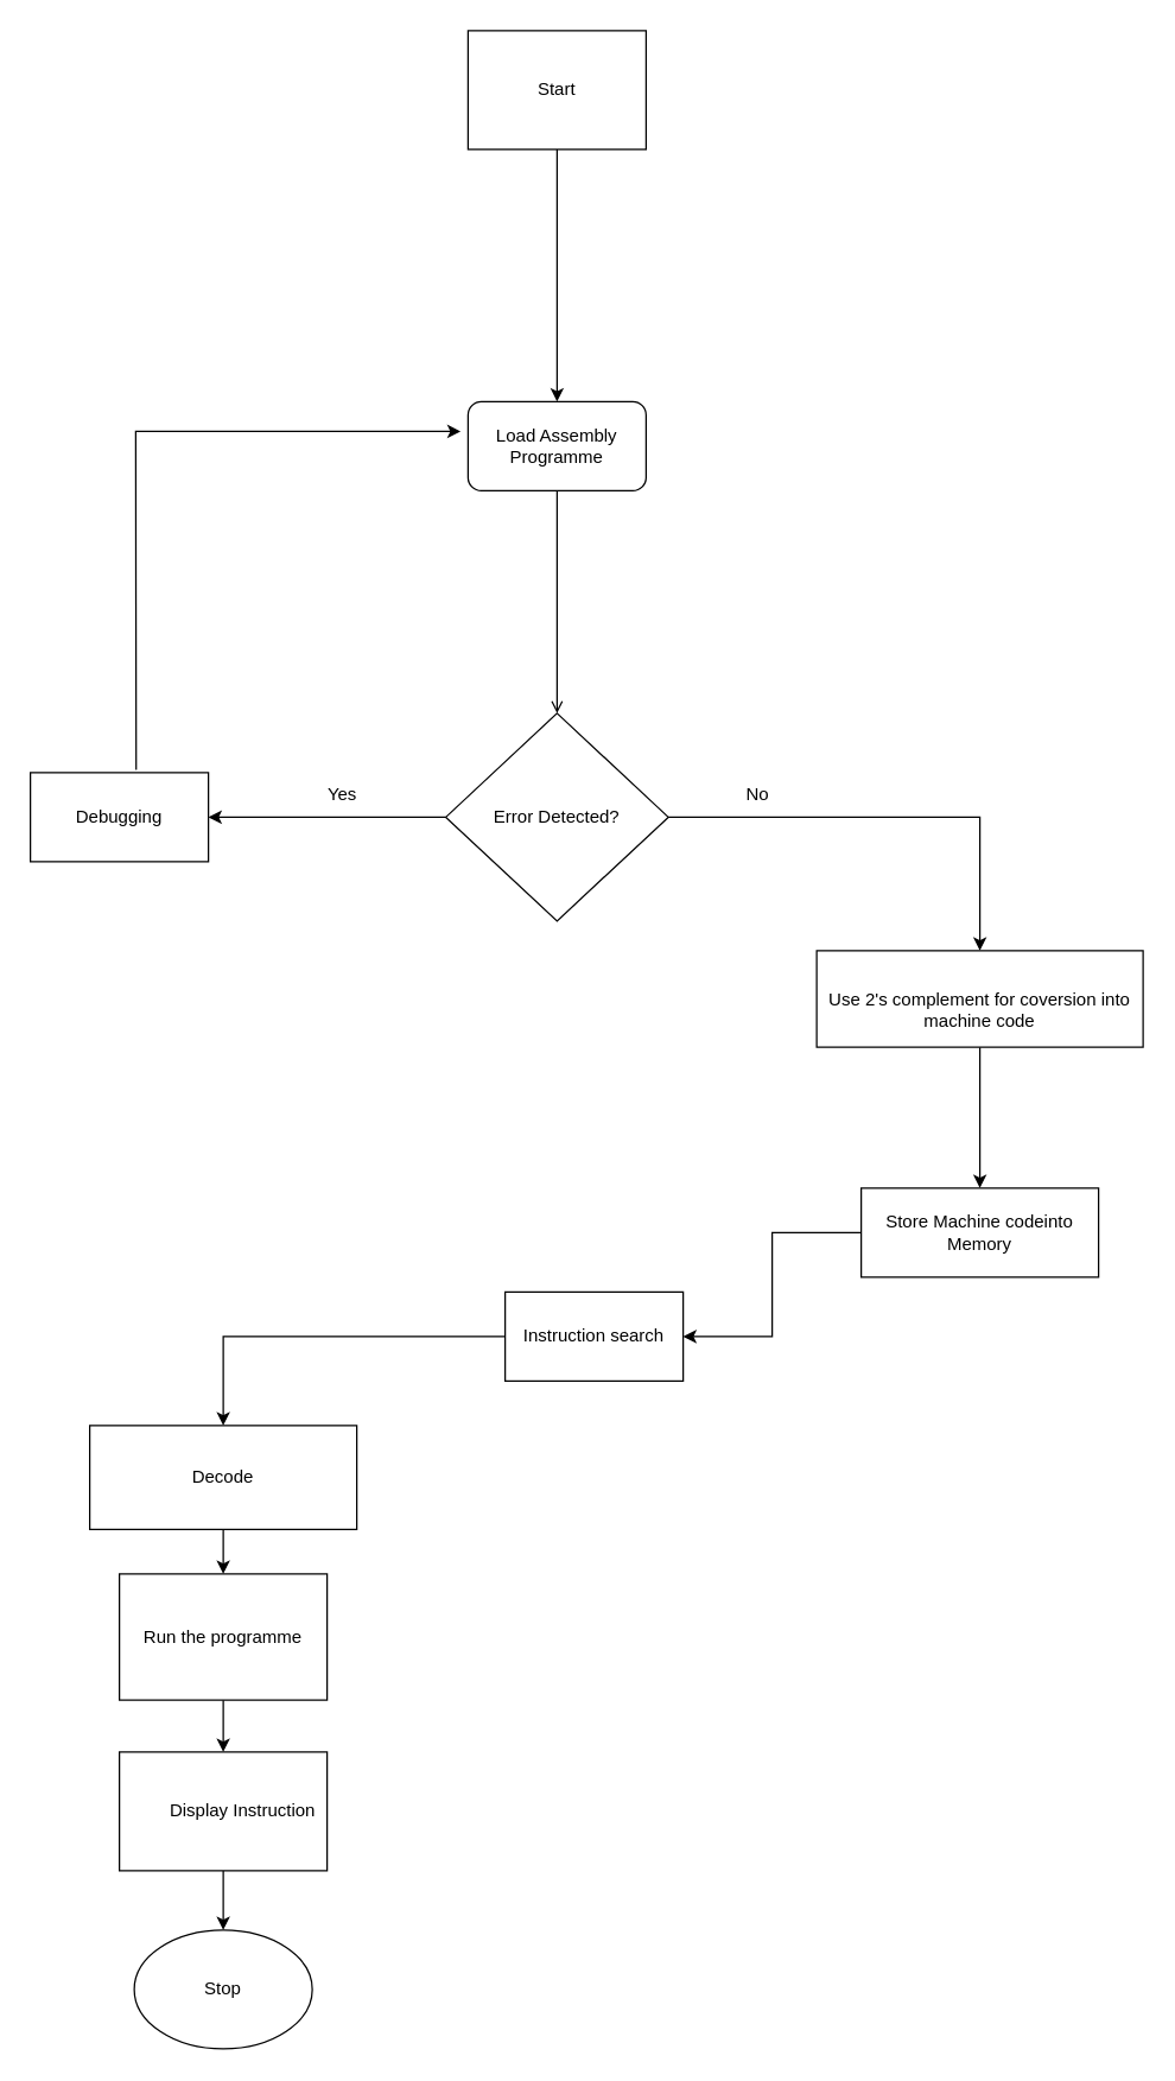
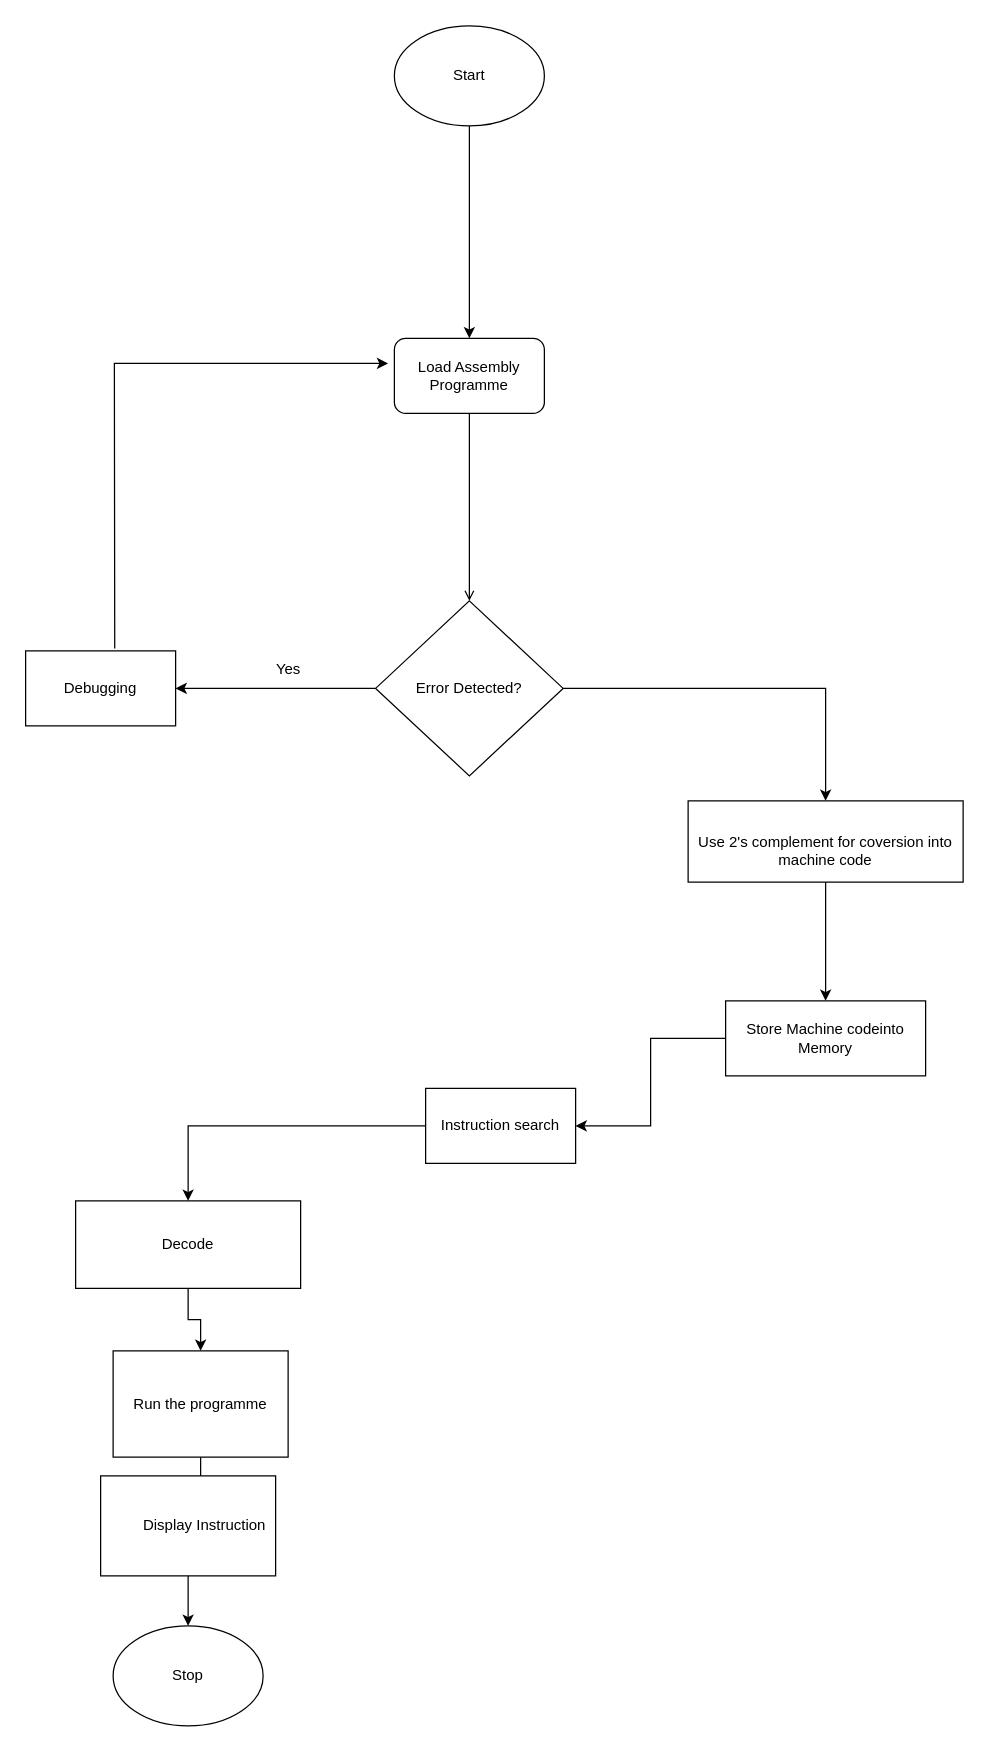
  <mxCell id="0" />
  <mxCell id="1" parent="0" />
  <mxCell id="2" value="" style="edgeStyle=orthogonalEdgeStyle;rounded=0;orthogonalLoop=1;jettySize=auto;html=1;endArrow=open;" parent="1" source="3" target="6" edge="1"><mxGeometry relative="1" as="geometry" /></mxCell>
  <mxCell id="3" value="Load Assembly Programme" style="rounded=1;whiteSpace=wrap;html=1;" parent="1" vertex="1"><mxGeometry x="315" y="270" width="120" height="60" as="geometry" /></mxCell>
  <mxCell id="4" value="" style="edgeStyle=orthogonalEdgeStyle;rounded=0;orthogonalLoop=1;jettySize=auto;html=1;" parent="1" source="6" target="7" edge="1"><mxGeometry relative="1" as="geometry" /></mxCell>
  <mxCell id="5" value="" style="edgeStyle=orthogonalEdgeStyle;rounded=0;orthogonalLoop=1;jettySize=auto;html=1;" parent="1" source="6" target="10" edge="1"><mxGeometry relative="1" as="geometry" /></mxCell>
  <mxCell id="6" value="Error Detected?" style="rhombus;whiteSpace=wrap;html=1;" parent="1" vertex="1"><mxGeometry x="300" y="480" width="150" height="140" as="geometry" /></mxCell>
  <mxCell id="7" value="Debugging" style="rounded=0;whiteSpace=wrap;html=1;" parent="1" vertex="1"><mxGeometry x="20" y="520" width="120" height="60" as="geometry" /></mxCell>
  <mxCell id="8" value="Yes" style="text;html=1;align=center;verticalAlign=middle;resizable=0;points=[];autosize=1;strokeColor=none;fillColor=none;" parent="1" vertex="1"><mxGeometry x="210" y="520" width="40" height="30" as="geometry" /></mxCell>
  <mxCell id="9" value="" style="edgeStyle=orthogonalEdgeStyle;rounded=0;orthogonalLoop=1;jettySize=auto;html=1;" parent="1" source="10" target="20" edge="1"><mxGeometry relative="1" as="geometry" /></mxCell>
  <mxCell id="10" value="&lt;br style=&quot;border-color: var(--border-color);&quot;&gt;Use 2's complement for coversion into machine code" style="rounded=0;whiteSpace=wrap;html=1;" parent="1" vertex="1"><mxGeometry x="550" y="640" width="220" height="65" as="geometry" /></mxCell>
  <mxCell id="11" value="" style="edgeStyle=orthogonalEdgeStyle;rounded=0;orthogonalLoop=1;jettySize=auto;html=1;" parent="1" source="12" target="14" edge="1"><mxGeometry relative="1" as="geometry" /></mxCell>
- <mxCell id="12" value="Run the programme" style="rounded=0;whiteSpace=wrap;html=1;" parent="1" vertex="1"><mxGeometry x="80" y="1060" width="140" height="85" as="geometry" /></mxCell>
+ <mxCell id="12" value="Run the programme" style="rounded=0;whiteSpace=wrap;html=1;" parent="1" vertex="1"><mxGeometry x="90" y="1080" width="140" height="85" as="geometry" /></mxCell>
  <mxCell id="13" value="" style="edgeStyle=orthogonalEdgeStyle;rounded=0;orthogonalLoop=1;jettySize=auto;html=1;" parent="1" source="14" target="23" edge="1"><mxGeometry relative="1" as="geometry" /></mxCell>
  <mxCell id="14" value="&lt;span style=&quot;white-space: pre;&quot;&gt;&#09;&lt;/span&gt;Display Instruction" style="rounded=0;whiteSpace=wrap;html=1;" parent="1" vertex="1"><mxGeometry x="80" y="1180" width="140" height="80" as="geometry" /></mxCell>
  <mxCell id="15" value="" style="edgeStyle=orthogonalEdgeStyle;rounded=0;orthogonalLoop=1;jettySize=auto;html=1;" parent="1" source="16" target="3" edge="1"><mxGeometry relative="1" as="geometry" /></mxCell>
- <mxCell id="16" value="Start" style="whiteSpace=wrap;html=1;rounded=0;" parent="1" vertex="1"><mxGeometry x="315" y="20" width="120" height="80" as="geometry" /></mxCell>
- <mxCell id="17" value="No" style="text;html=1;align=center;verticalAlign=middle;resizable=0;points=[];autosize=1;strokeColor=none;fillColor=none;" parent="1" vertex="1"><mxGeometry x="490" y="520" width="40" height="30" as="geometry" /></mxCell>
+ <mxCell id="16" value="Start" style="ellipse;whiteSpace=wrap;html=1;" parent="1" vertex="1"><mxGeometry x="315" y="20" width="120" height="80" as="geometry" /></mxCell>
  <mxCell id="18" value="" style="endArrow=classic;html=1;rounded=0;exitX=0.594;exitY=-0.033;exitDx=0;exitDy=0;exitPerimeter=0;" parent="1" source="7" edge="1"><mxGeometry width="50" height="50" relative="1" as="geometry"><mxPoint x="310" y="590" as="sourcePoint" /><mxPoint x="310" y="290" as="targetPoint" /><Array as="points"><mxPoint x="91" y="290" /></Array></mxGeometry></mxCell>
  <mxCell id="19" style="edgeStyle=orthogonalEdgeStyle;rounded=0;orthogonalLoop=1;jettySize=auto;html=1;entryX=1;entryY=0.5;entryDx=0;entryDy=0;" edge="1" parent="1" source="20" target="25"><mxGeometry relative="1" as="geometry" /></mxCell>
  <mxCell id="20" value="Store Machine codeinto Memory" style="rounded=0;whiteSpace=wrap;html=1;" parent="1" vertex="1"><mxGeometry x="580" y="800" width="160" height="60" as="geometry" /></mxCell>
  <mxCell id="21" value="" style="edgeStyle=orthogonalEdgeStyle;rounded=0;orthogonalLoop=1;jettySize=auto;html=1;" parent="1" source="22" target="12" edge="1"><mxGeometry relative="1" as="geometry" /></mxCell>
  <mxCell id="22" value="Decode" style="rounded=0;whiteSpace=wrap;html=1;" parent="1" vertex="1"><mxGeometry x="60" y="960" width="180" height="70" as="geometry" /></mxCell>
  <mxCell id="23" value="Stop&lt;br&gt;" style="ellipse;whiteSpace=wrap;html=1;" parent="1" vertex="1"><mxGeometry x="90" y="1300" width="120" height="80" as="geometry" /></mxCell>
  <mxCell id="24" style="edgeStyle=orthogonalEdgeStyle;rounded=0;orthogonalLoop=1;jettySize=auto;html=1;" edge="1" parent="1" source="25" target="22"><mxGeometry relative="1" as="geometry" /></mxCell>
  <mxCell id="25" value="Instruction search&lt;br&gt;" style="rounded=0;whiteSpace=wrap;html=1;" vertex="1" parent="1"><mxGeometry x="340" y="870" width="120" height="60" as="geometry" /></mxCell>
